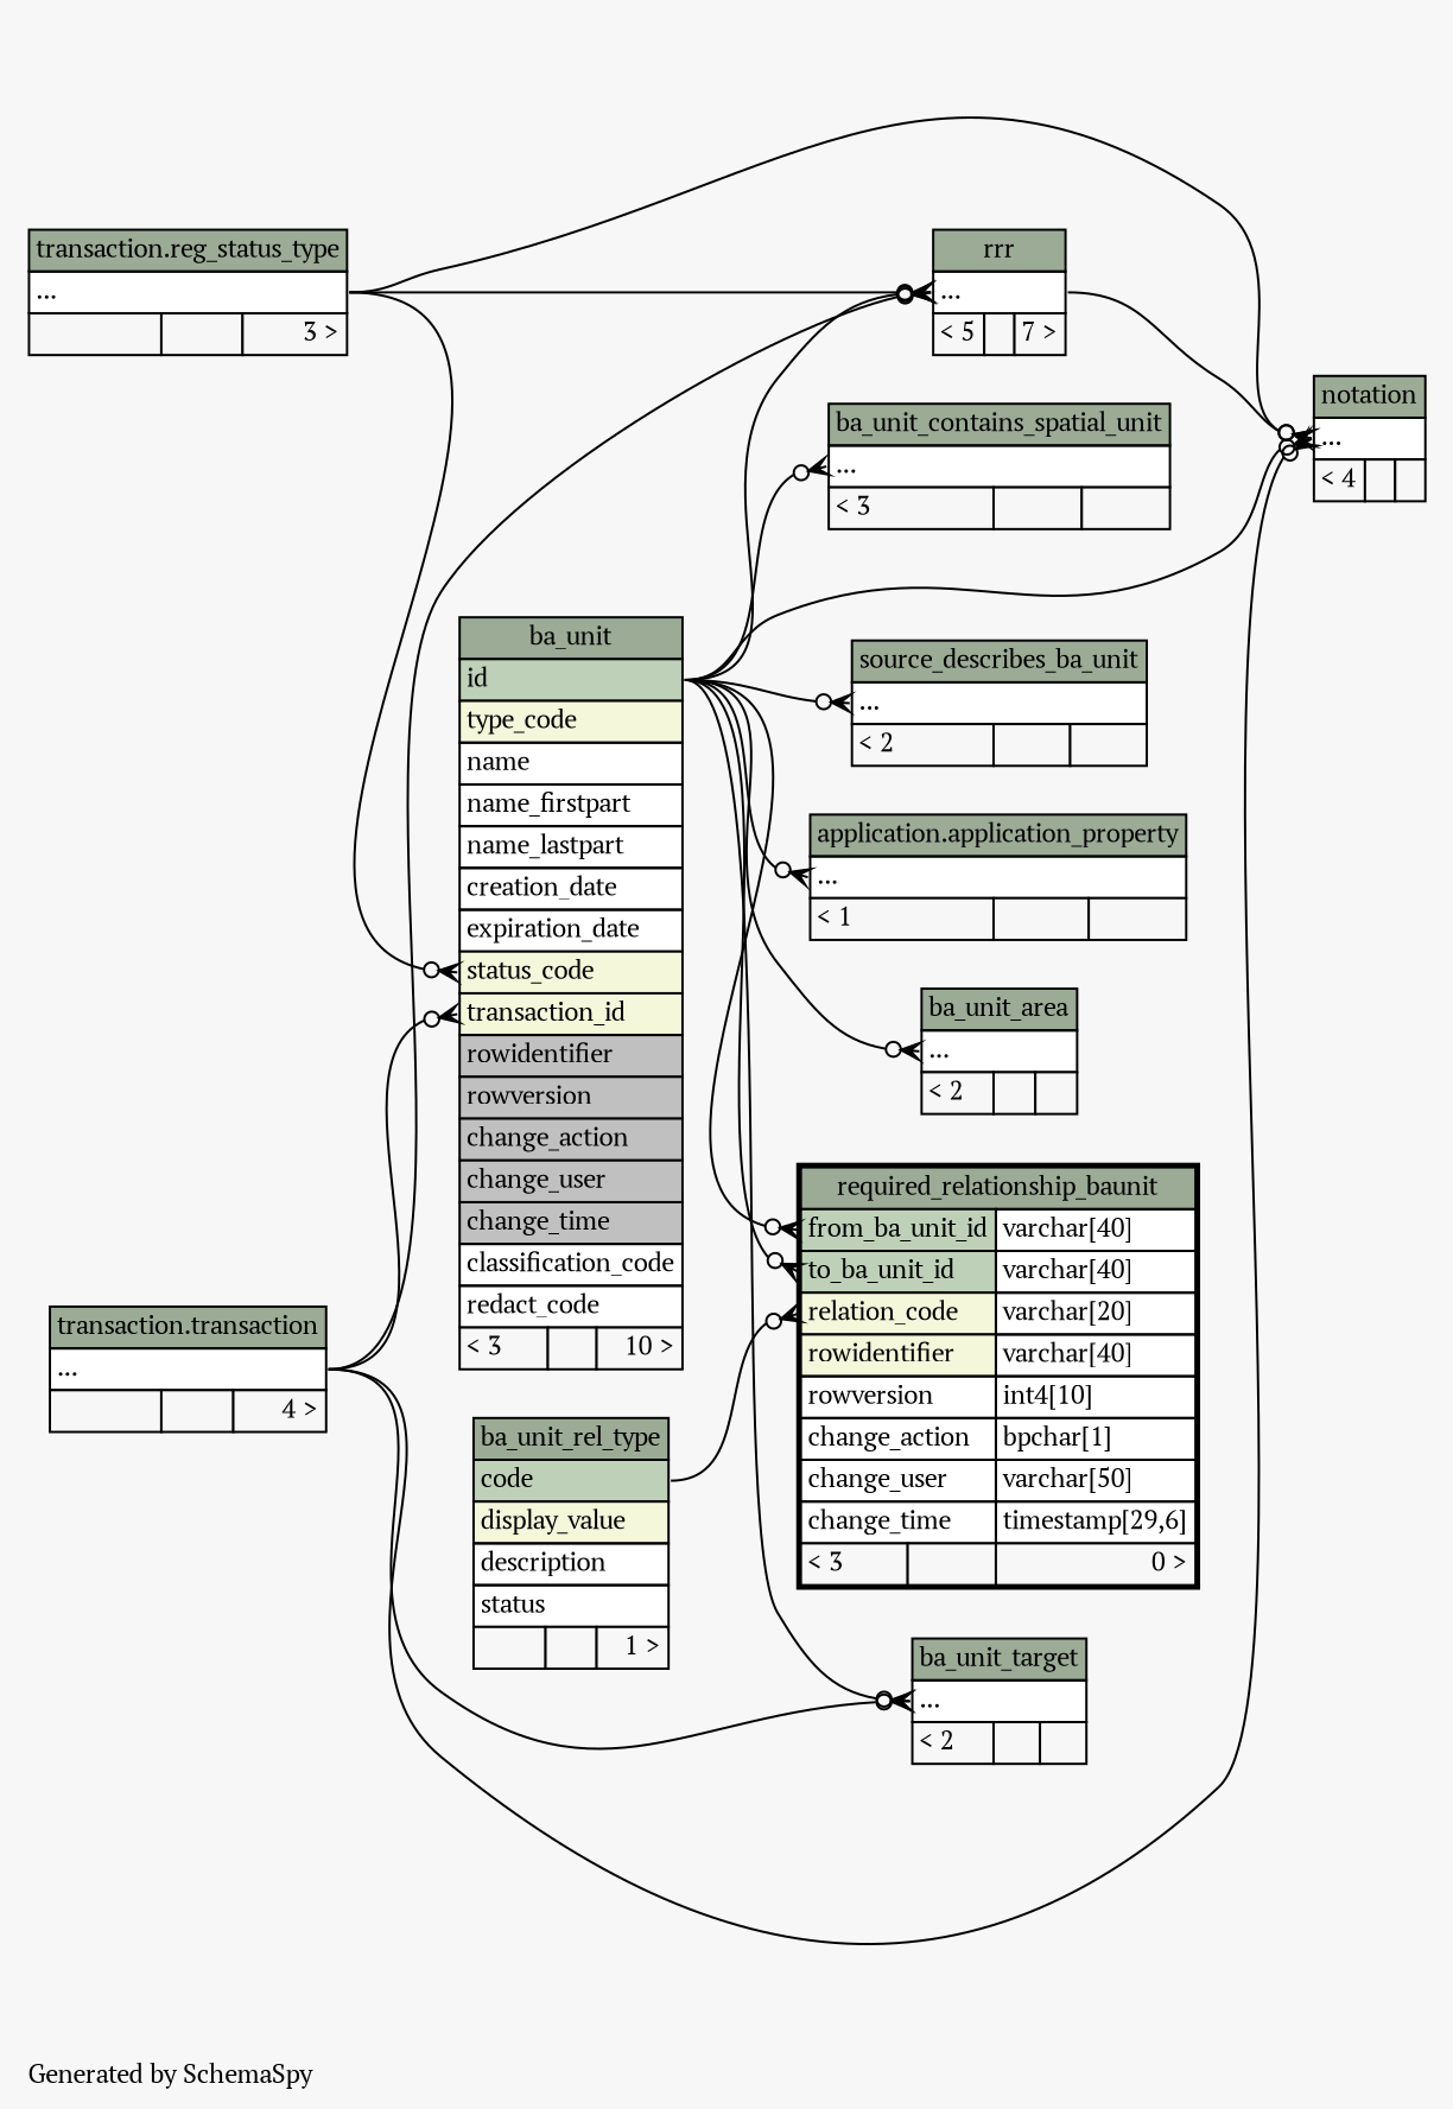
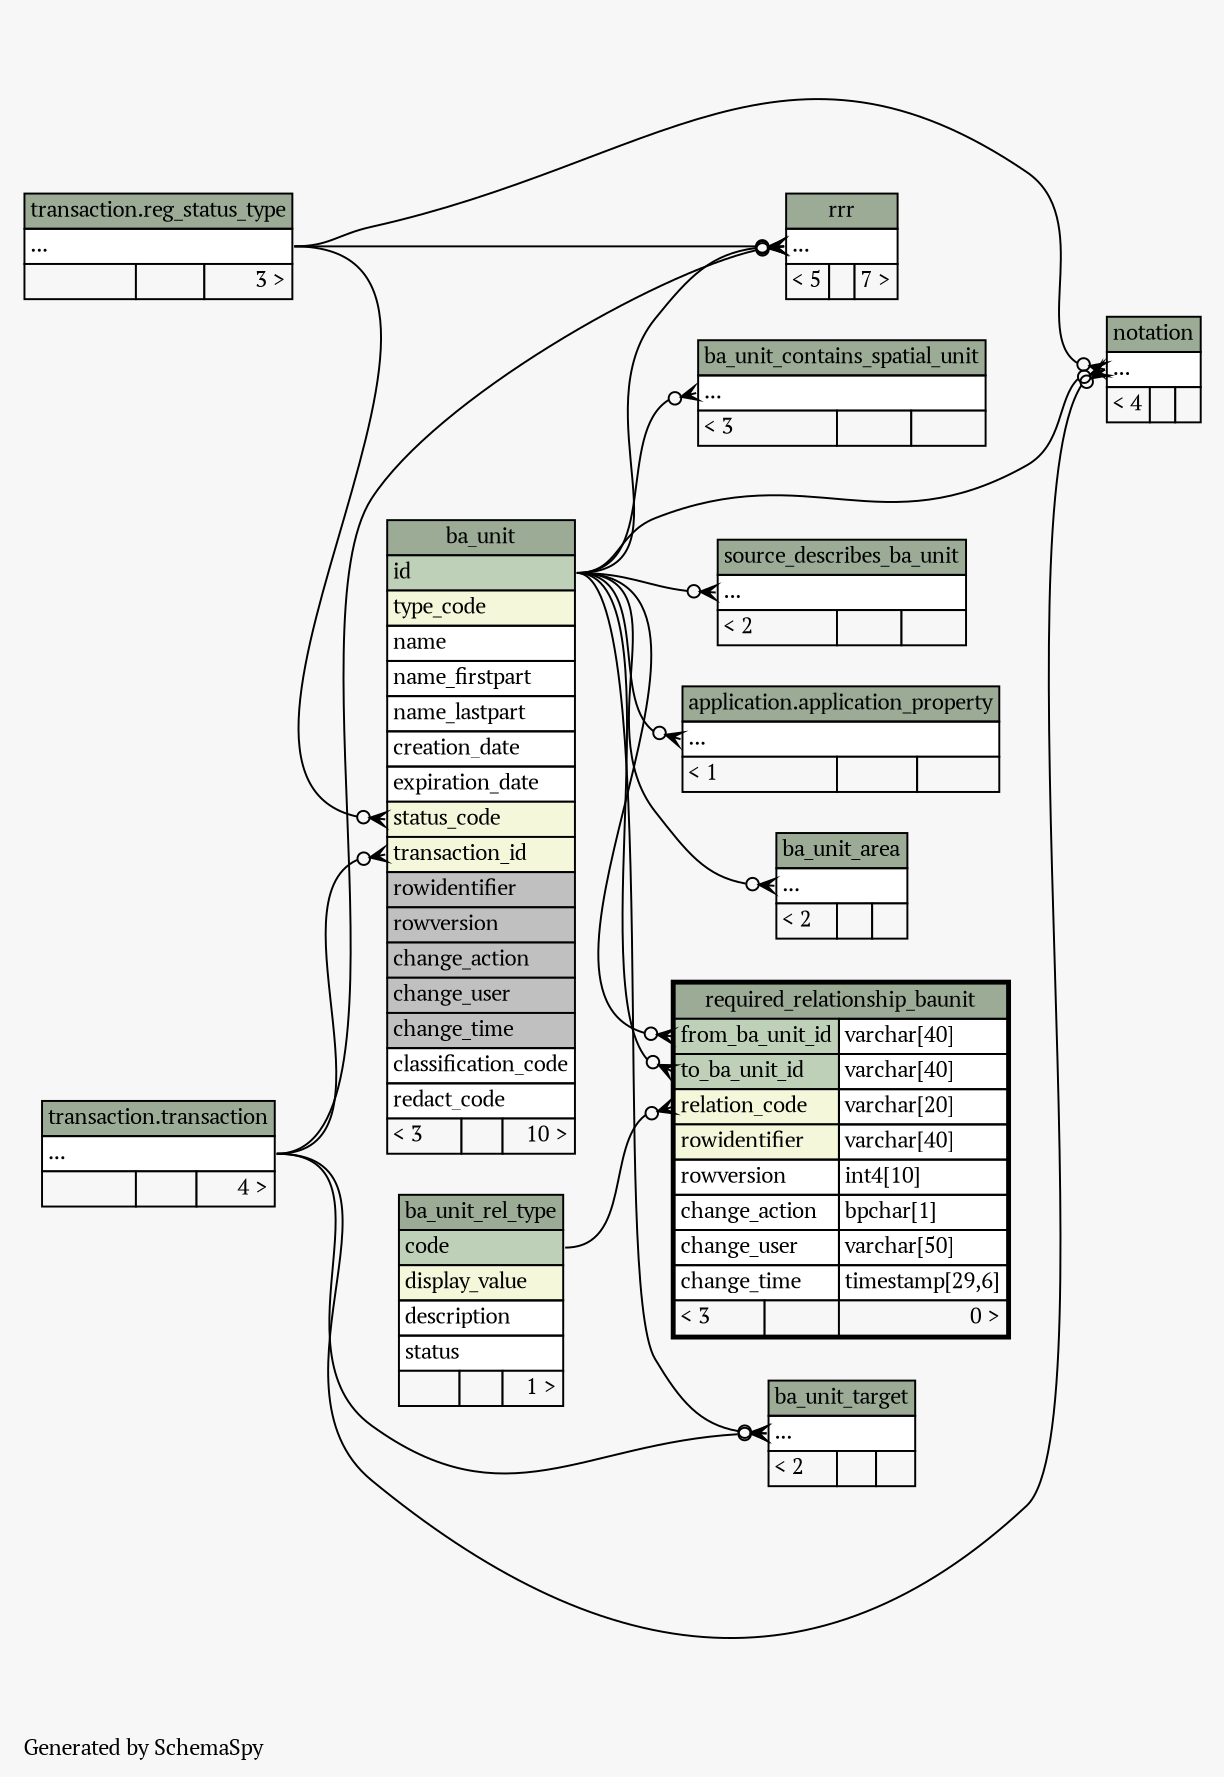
  digraph {
    bgcolor="#f7f7f7"
    fontname="PT Serif"
    fontsize=11
    label="\nGenerated by SchemaSpy"
    labeljust=l
    nodesep=0.18
    rankdir=RL
    ranksep=0.46
    node [fontname="PT Serif" fontsize=11 shape=plaintext]
    edge [arrowhead=none arrowsize=0.8 arrowtail=crowodot dir=back fontname="PT Serif" headport="id:e" tailport="elipses:w"]
    n1 [label=<     <TABLE BORDER="0" CELLBORDER="1" CELLSPACING="0" BGCOLOR="#ffffff">       <TR><TD COLSPAN="3" BGCOLOR="#9bab96" ALIGN="CENTER">application.application_property</TD></TR>       <TR><TD PORT="elipses" COLSPAN="3" ALIGN="LEFT">...</TD></TR>       <TR><TD ALIGN="LEFT" BGCOLOR="#f7f7f7">&lt; 1</TD><TD ALIGN="RIGHT" BGCOLOR="#f7f7f7">  </TD><TD ALIGN="RIGHT" BGCOLOR="#f7f7f7">  </TD></TR>     </TABLE>>]
    n2 [label=<     <TABLE BORDER="0" CELLBORDER="1" CELLSPACING="0" BGCOLOR="#ffffff">       <TR><TD COLSPAN="3" BGCOLOR="#9bab96" ALIGN="CENTER">ba_unit</TD></TR>       <TR><TD PORT="id" COLSPAN="3" BGCOLOR="#bed1b8" ALIGN="LEFT">id</TD></TR>       <TR><TD PORT="type_code" COLSPAN="3" BGCOLOR="#f4f7da" ALIGN="LEFT">type_code</TD></TR>       <TR><TD PORT="name" COLSPAN="3" ALIGN="LEFT">name</TD></TR>       <TR><TD PORT="name_firstpart" COLSPAN="3" ALIGN="LEFT">name_firstpart</TD></TR>       <TR><TD PORT="name_lastpart" COLSPAN="3" ALIGN="LEFT">name_lastpart</TD></TR>       <TR><TD PORT="creation_date" COLSPAN="3" ALIGN="LEFT">creation_date</TD></TR>       <TR><TD PORT="expiration_date" COLSPAN="3" ALIGN="LEFT">expiration_date</TD></TR>       <TR><TD PORT="status_code" COLSPAN="3" BGCOLOR="#f4f7da" ALIGN="LEFT">status_code</TD></TR>       <TR><TD PORT="transaction_id" COLSPAN="3" BGCOLOR="#f4f7da" ALIGN="LEFT">transaction_id</TD></TR>       <TR><TD PORT="rowidentifier" COLSPAN="3" BGCOLOR="#c0c0c0" ALIGN="LEFT">rowidentifier</TD></TR>       <TR><TD PORT="rowversion" COLSPAN="3" BGCOLOR="#c0c0c0" ALIGN="LEFT">rowversion</TD></TR>       <TR><TD PORT="change_action" COLSPAN="3" BGCOLOR="#c0c0c0" ALIGN="LEFT">change_action</TD></TR>       <TR><TD PORT="change_user" COLSPAN="3" BGCOLOR="#c0c0c0" ALIGN="LEFT">change_user</TD></TR>       <TR><TD PORT="change_time" COLSPAN="3" BGCOLOR="#c0c0c0" ALIGN="LEFT">change_time</TD></TR>       <TR><TD PORT="classification_code" COLSPAN="3" ALIGN="LEFT">classification_code</TD></TR>       <TR><TD PORT="redact_code" COLSPAN="3" ALIGN="LEFT">redact_code</TD></TR>       <TR><TD ALIGN="LEFT" BGCOLOR="#f7f7f7">&lt; 3</TD><TD ALIGN="RIGHT" BGCOLOR="#f7f7f7">  </TD><TD ALIGN="RIGHT" BGCOLOR="#f7f7f7">10 &gt;</TD></TR>     </TABLE>>]
    n3 [label=<     <TABLE BORDER="0" CELLBORDER="1" CELLSPACING="0" BGCOLOR="#ffffff">       <TR><TD COLSPAN="3" BGCOLOR="#9bab96" ALIGN="CENTER">transaction.reg_status_type</TD></TR>       <TR><TD PORT="elipses" COLSPAN="3" ALIGN="LEFT">...</TD></TR>       <TR><TD ALIGN="LEFT" BGCOLOR="#f7f7f7">  </TD><TD ALIGN="RIGHT" BGCOLOR="#f7f7f7">  </TD><TD ALIGN="RIGHT" BGCOLOR="#f7f7f7">3 &gt;</TD></TR>     </TABLE>>]
    n4 [label=<     <TABLE BORDER="0" CELLBORDER="1" CELLSPACING="0" BGCOLOR="#ffffff">       <TR><TD COLSPAN="3" BGCOLOR="#9bab96" ALIGN="CENTER">transaction.transaction</TD></TR>       <TR><TD PORT="elipses" COLSPAN="3" ALIGN="LEFT">...</TD></TR>       <TR><TD ALIGN="LEFT" BGCOLOR="#f7f7f7">  </TD><TD ALIGN="RIGHT" BGCOLOR="#f7f7f7">  </TD><TD ALIGN="RIGHT" BGCOLOR="#f7f7f7">4 &gt;</TD></TR>     </TABLE>>]
    n5 [label=<     <TABLE BORDER="0" CELLBORDER="1" CELLSPACING="0" BGCOLOR="#ffffff">       <TR><TD COLSPAN="3" BGCOLOR="#9bab96" ALIGN="CENTER">ba_unit_area</TD></TR>       <TR><TD PORT="elipses" COLSPAN="3" ALIGN="LEFT">...</TD></TR>       <TR><TD ALIGN="LEFT" BGCOLOR="#f7f7f7">&lt; 2</TD><TD ALIGN="RIGHT" BGCOLOR="#f7f7f7">  </TD><TD ALIGN="RIGHT" BGCOLOR="#f7f7f7">  </TD></TR>     </TABLE>>]
    n6 [label=<     <TABLE BORDER="0" CELLBORDER="1" CELLSPACING="0" BGCOLOR="#ffffff">       <TR><TD COLSPAN="3" BGCOLOR="#9bab96" ALIGN="CENTER">ba_unit_contains_spatial_unit</TD></TR>       <TR><TD PORT="elipses" COLSPAN="3" ALIGN="LEFT">...</TD></TR>       <TR><TD ALIGN="LEFT" BGCOLOR="#f7f7f7">&lt; 3</TD><TD ALIGN="RIGHT" BGCOLOR="#f7f7f7">  </TD><TD ALIGN="RIGHT" BGCOLOR="#f7f7f7">  </TD></TR>     </TABLE>>]
    n7 [label=<     <TABLE BORDER="0" CELLBORDER="1" CELLSPACING="0" BGCOLOR="#ffffff">       <TR><TD COLSPAN="3" BGCOLOR="#9bab96" ALIGN="CENTER">ba_unit_target</TD></TR>       <TR><TD PORT="elipses" COLSPAN="3" ALIGN="LEFT">...</TD></TR>       <TR><TD ALIGN="LEFT" BGCOLOR="#f7f7f7">&lt; 2</TD><TD ALIGN="RIGHT" BGCOLOR="#f7f7f7">  </TD><TD ALIGN="RIGHT" BGCOLOR="#f7f7f7">  </TD></TR>     </TABLE>>]
    n8 [label=<     <TABLE BORDER="0" CELLBORDER="1" CELLSPACING="0" BGCOLOR="#ffffff">       <TR><TD COLSPAN="3" BGCOLOR="#9bab96" ALIGN="CENTER">notation</TD></TR>       <TR><TD PORT="elipses" COLSPAN="3" ALIGN="LEFT">...</TD></TR>       <TR><TD ALIGN="LEFT" BGCOLOR="#f7f7f7">&lt; 4</TD><TD ALIGN="RIGHT" BGCOLOR="#f7f7f7">  </TD><TD ALIGN="RIGHT" BGCOLOR="#f7f7f7">  </TD></TR>     </TABLE>>]
    n9 [label=<     <TABLE BORDER="0" CELLBORDER="1" CELLSPACING="0" BGCOLOR="#ffffff">       <TR><TD COLSPAN="3" BGCOLOR="#9bab96" ALIGN="CENTER">rrr</TD></TR>       <TR><TD PORT="elipses" COLSPAN="3" ALIGN="LEFT">...</TD></TR>       <TR><TD ALIGN="LEFT" BGCOLOR="#f7f7f7">&lt; 5</TD><TD ALIGN="RIGHT" BGCOLOR="#f7f7f7">  </TD><TD ALIGN="RIGHT" BGCOLOR="#f7f7f7">7 &gt;</TD></TR>     </TABLE>>]
    n10 [label=<     <TABLE BORDER="2" CELLBORDER="1" CELLSPACING="0" BGCOLOR="#ffffff">       <TR><TD COLSPAN="3" BGCOLOR="#9bab96" ALIGN="CENTER">required_relationship_baunit</TD></TR>       <TR><TD PORT="from_ba_unit_id" COLSPAN="2" BGCOLOR="#bed1b8" ALIGN="LEFT">from_ba_unit_id</TD><TD PORT="from_ba_unit_id.type" ALIGN="LEFT">varchar[40]</TD></TR>       <TR><TD PORT="to_ba_unit_id" COLSPAN="2" BGCOLOR="#bed1b8" ALIGN="LEFT">to_ba_unit_id</TD><TD PORT="to_ba_unit_id.type" ALIGN="LEFT">varchar[40]</TD></TR>       <TR><TD PORT="relation_code" COLSPAN="2" BGCOLOR="#f4f7da" ALIGN="LEFT">relation_code</TD><TD PORT="relation_code.type" ALIGN="LEFT">varchar[20]</TD></TR>       <TR><TD PORT="rowidentifier" COLSPAN="2" BGCOLOR="#f4f7da" ALIGN="LEFT">rowidentifier</TD><TD PORT="rowidentifier.type" ALIGN="LEFT">varchar[40]</TD></TR>       <TR><TD PORT="rowversion" COLSPAN="2" ALIGN="LEFT">rowversion</TD><TD PORT="rowversion.type" ALIGN="LEFT">int4[10]</TD></TR>       <TR><TD PORT="change_action" COLSPAN="2" ALIGN="LEFT">change_action</TD><TD PORT="change_action.type" ALIGN="LEFT">bpchar[1]</TD></TR>       <TR><TD PORT="change_user" COLSPAN="2" ALIGN="LEFT">change_user</TD><TD PORT="change_user.type" ALIGN="LEFT">varchar[50]</TD></TR>       <TR><TD PORT="change_time" COLSPAN="2" ALIGN="LEFT">change_time</TD><TD PORT="change_time.type" ALIGN="LEFT">timestamp[29,6]</TD></TR>       <TR><TD ALIGN="LEFT" BGCOLOR="#f7f7f7">&lt; 3</TD><TD ALIGN="RIGHT" BGCOLOR="#f7f7f7">  </TD><TD ALIGN="RIGHT" BGCOLOR="#f7f7f7">0 &gt;</TD></TR>     </TABLE>>]
    n11 [label=<     <TABLE BORDER="0" CELLBORDER="1" CELLSPACING="0" BGCOLOR="#ffffff">       <TR><TD COLSPAN="3" BGCOLOR="#9bab96" ALIGN="CENTER">ba_unit_rel_type</TD></TR>       <TR><TD PORT="code" COLSPAN="3" BGCOLOR="#bed1b8" ALIGN="LEFT">code</TD></TR>       <TR><TD PORT="display_value" COLSPAN="3" BGCOLOR="#f4f7da" ALIGN="LEFT">display_value</TD></TR>       <TR><TD PORT="description" COLSPAN="3" ALIGN="LEFT">description</TD></TR>       <TR><TD PORT="status" COLSPAN="3" ALIGN="LEFT">status</TD></TR>       <TR><TD ALIGN="LEFT" BGCOLOR="#f7f7f7">  </TD><TD ALIGN="RIGHT" BGCOLOR="#f7f7f7">  </TD><TD ALIGN="RIGHT" BGCOLOR="#f7f7f7">1 &gt;</TD></TR>     </TABLE>>]
    n12 [label=<     <TABLE BORDER="0" CELLBORDER="1" CELLSPACING="0" BGCOLOR="#ffffff">       <TR><TD COLSPAN="3" BGCOLOR="#9bab96" ALIGN="CENTER">source_describes_ba_unit</TD></TR>       <TR><TD PORT="elipses" COLSPAN="3" ALIGN="LEFT">...</TD></TR>       <TR><TD ALIGN="LEFT" BGCOLOR="#f7f7f7">&lt; 2</TD><TD ALIGN="RIGHT" BGCOLOR="#f7f7f7">  </TD><TD ALIGN="RIGHT" BGCOLOR="#f7f7f7">  </TD></TR>     </TABLE>>]
    n1 -> n2
    n2 -> n3 [headport="elipses:e" tailport="status_code:w"]
    n2 -> n4 [headport="elipses:e" tailport="transaction_id:w"]
    n5 -> n2
    n6 -> n2
    n7 -> n2
    n7 -> n4 [headport="elipses:e"]
    n8 -> n2
    n8 -> n3 [headport="elipses:e"]
    n8 -> n4 [headport="elipses:e"]
-   n8 -> n9 [headport="elipses:e"]
    n9 -> n2
    n9 -> n3 [headport="elipses:e"]
    n9 -> n4 [headport="elipses:e"]
    n10 -> n2 [tailport="from_ba_unit_id:w"]
    n10 -> n2 [tailport="to_ba_unit_id:w"]
    n10 -> n11 [headport="code:e" tailport="relation_code:w"]
    n12 -> n2
  }
